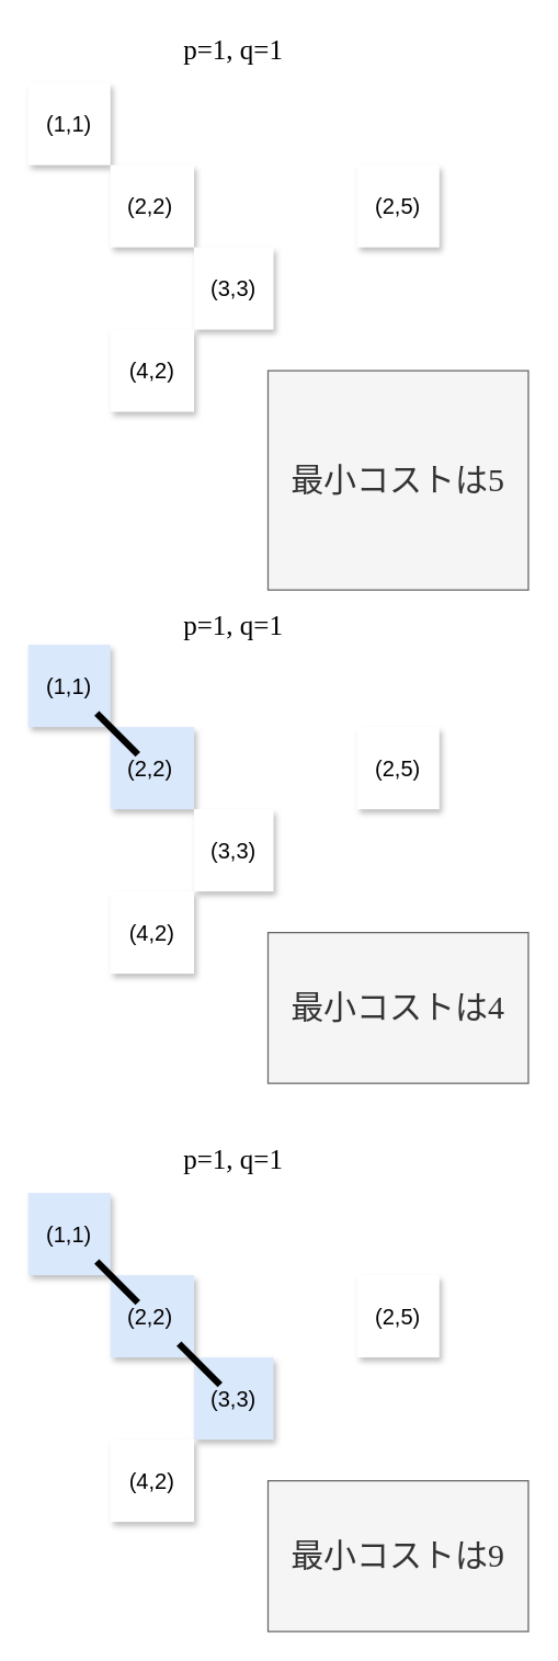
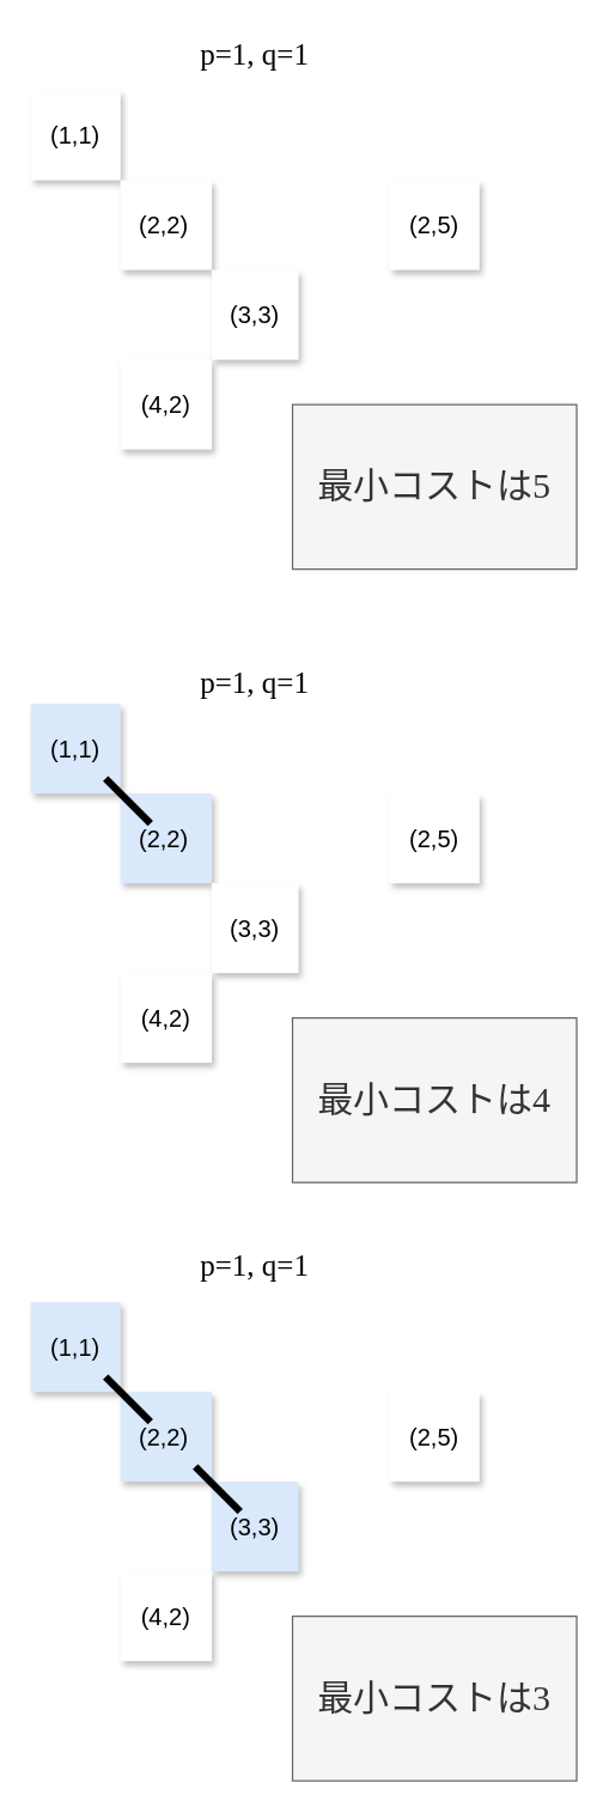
  <mxCell id="0" />
  <mxCell id="1" parent="0" />
  <mxCell id="2" value="(1,1)" style="shape=partialRectangle;html=1;whiteSpace=wrap;connectable=0;top=0;left=0;bottom=0;right=0;overflow=hidden;pointerEvents=1;fontSize=16;strokeWidth=19;backgroundOutline=0;perimeterSpacing=6;shadow=1;noLabel=0;portConstraintRotation=0;allowArrows=1;" vertex="1" parent="1"><mxGeometry x="20" y="60" width="60" height="60" as="geometry"><mxRectangle width="60" height="60" as="alternateBounds" /></mxGeometry></mxCell>
  <mxCell id="3" value="(2,2)&lt;span style=&quot;white-space: pre; font-size: 16px;&quot;&gt;&#09;&lt;/span&gt;" style="shape=partialRectangle;html=1;whiteSpace=wrap;connectable=0;top=0;left=0;bottom=0;right=0;overflow=hidden;pointerEvents=1;fontSize=16;shadow=1;" vertex="1" parent="1"><mxGeometry x="80" y="120" width="61" height="60" as="geometry"><mxRectangle width="61" height="60" as="alternateBounds" /></mxGeometry></mxCell>
  <mxCell id="4" value="(2,5)" style="shape=partialRectangle;html=1;whiteSpace=wrap;connectable=0;top=0;left=0;bottom=0;right=0;overflow=hidden;pointerEvents=1;fontSize=16;shadow=1;" vertex="1" parent="1"><mxGeometry x="260" y="120" width="60" height="60" as="geometry"><mxRectangle width="60" height="60" as="alternateBounds" /></mxGeometry></mxCell>
  <mxCell id="5" value="(3,3)" style="shape=partialRectangle;html=1;whiteSpace=wrap;connectable=0;top=0;left=0;bottom=0;right=0;overflow=hidden;pointerEvents=1;fontSize=16;sketch=0;shadow=1;" vertex="1" parent="1"><mxGeometry x="141" y="180" width="58" height="60" as="geometry"><mxRectangle width="58" height="60" as="alternateBounds" /></mxGeometry></mxCell>
  <mxCell id="6" value="(4,2)" style="shape=partialRectangle;html=1;whiteSpace=wrap;connectable=0;top=0;left=0;bottom=0;right=0;overflow=hidden;pointerEvents=1;fontSize=16;shadow=1;" vertex="1" parent="1"><mxGeometry x="80" y="240" width="61" height="60" as="geometry"><mxRectangle width="61" height="60" as="alternateBounds" /></mxGeometry></mxCell>
- <mxCell id="7" value="最小コストは5" style="text;html=1;align=center;verticalAlign=middle;whiteSpace=wrap;rounded=0;fontSize=24;fontFamily=メイリオ;fontSource=https%3A%2F%2Ffonts.googleapis.com%2Fcss%3Ffamily%3D%25E3%2583%25A1%25E3%2582%25A4%25E3%2583%25AA%25E3%2582%25AA;fillColor=#f5f5f5;fontColor=#333333;strokeColor=#666666;" vertex="1" parent="1"><mxGeometry x="195" y="270" width="190" height="160" as="geometry" /></mxCell>
+ <mxCell id="7" value="最小コストは5" style="text;html=1;align=center;verticalAlign=middle;whiteSpace=wrap;rounded=0;fontSize=24;fontFamily=メイリオ;fontSource=https%3A%2F%2Ffonts.googleapis.com%2Fcss%3Ffamily%3D%25E3%2583%25A1%25E3%2582%25A4%25E3%2583%25AA%25E3%2582%25AA;fillColor=#f5f5f5;fontColor=#333333;strokeColor=#666666;" vertex="1" parent="1"><mxGeometry x="195" y="270" width="190" height="110" as="geometry" /></mxCell>
  <mxCell id="8" value="(1,1)" style="shape=partialRectangle;html=1;whiteSpace=wrap;connectable=0;top=0;left=0;bottom=0;right=0;overflow=hidden;pointerEvents=1;fontSize=16;strokeWidth=19;backgroundOutline=0;perimeterSpacing=6;shadow=1;fillColor=#dae8fc;strokeColor=#6c8ebf;" vertex="1" parent="1"><mxGeometry x="20" y="470" width="60" height="60" as="geometry"><mxRectangle width="60" height="60" as="alternateBounds" /></mxGeometry></mxCell>
  <mxCell id="9" value="(2,2)&lt;span style=&quot;white-space: pre; font-size: 16px;&quot;&gt;&#09;&lt;/span&gt;" style="shape=partialRectangle;html=1;whiteSpace=wrap;connectable=0;top=0;left=0;bottom=0;right=0;overflow=hidden;pointerEvents=1;fontSize=16;shadow=1;fillColor=#dae8fc;strokeColor=#6c8ebf;" vertex="1" parent="1"><mxGeometry x="80" y="530" width="61" height="60" as="geometry"><mxRectangle width="61" height="60" as="alternateBounds" /></mxGeometry></mxCell>
  <mxCell id="10" value="(2,5)" style="shape=partialRectangle;html=1;whiteSpace=wrap;connectable=0;top=0;left=0;bottom=0;right=0;overflow=hidden;pointerEvents=1;fontSize=16;shadow=1;" vertex="1" parent="1"><mxGeometry x="260" y="530" width="60" height="60" as="geometry"><mxRectangle width="60" height="60" as="alternateBounds" /></mxGeometry></mxCell>
  <mxCell id="11" value="(3,3)" style="shape=partialRectangle;html=1;whiteSpace=wrap;connectable=0;top=0;left=0;bottom=0;right=0;overflow=hidden;pointerEvents=1;fontSize=16;sketch=0;shadow=1;" vertex="1" parent="1"><mxGeometry x="141" y="590" width="58" height="60" as="geometry"><mxRectangle width="58" height="60" as="alternateBounds" /></mxGeometry></mxCell>
  <mxCell id="12" value="(4,2)" style="shape=partialRectangle;html=1;whiteSpace=wrap;connectable=0;top=0;left=0;bottom=0;right=0;overflow=hidden;pointerEvents=1;fontSize=16;shadow=1;" vertex="1" parent="1"><mxGeometry x="80" y="650" width="61" height="60" as="geometry"><mxRectangle width="61" height="60" as="alternateBounds" /></mxGeometry></mxCell>
  <mxCell id="13" value="最小コストは4" style="text;html=1;align=center;verticalAlign=middle;whiteSpace=wrap;rounded=0;fontSize=24;fontFamily=メイリオ;fontSource=https%3A%2F%2Ffonts.googleapis.com%2Fcss%3Ffamily%3D%25E3%2583%25A1%25E3%2582%25A4%25E3%2583%25AA%25E3%2582%25AA;fillColor=#f5f5f5;fontColor=#333333;strokeColor=#666666;" vertex="1" parent="1"><mxGeometry x="195" y="680" width="190" height="110" as="geometry" /></mxCell>
  <mxCell id="14" value="" style="endArrow=none;html=1;fontFamily=メイリオ;fontSource=https%3A%2F%2Ffonts.googleapis.com%2Fcss%3Ffamily%3D%25E3%2583%25A1%25E3%2582%25A4%25E3%2583%25AA%25E3%2582%25AA;fontSize=20;exitX=0.167;exitY=0.833;exitDx=0;exitDy=0;exitPerimeter=0;entryX=0.267;entryY=0.333;entryDx=0;entryDy=0;entryPerimeter=0;strokeWidth=5;" edge="1" parent="1"><mxGeometry width="50" height="50" relative="1" as="geometry"><mxPoint x="70" y="520" as="sourcePoint" /><mxPoint x="100" y="550" as="targetPoint" /></mxGeometry></mxCell>
  <mxCell id="15" value="(1,1)" style="shape=partialRectangle;html=1;whiteSpace=wrap;connectable=0;top=0;left=0;bottom=0;right=0;overflow=hidden;pointerEvents=1;fontSize=16;strokeWidth=19;backgroundOutline=0;perimeterSpacing=6;shadow=1;fillColor=#dae8fc;strokeColor=#6c8ebf;" vertex="1" parent="1"><mxGeometry x="20" y="870" width="60" height="60" as="geometry"><mxRectangle width="60" height="60" as="alternateBounds" /></mxGeometry></mxCell>
  <mxCell id="16" value="(2,2)&lt;span style=&quot;white-space: pre; font-size: 16px;&quot;&gt;&#09;&lt;/span&gt;" style="shape=partialRectangle;html=1;whiteSpace=wrap;connectable=0;top=0;left=0;bottom=0;right=0;overflow=hidden;pointerEvents=1;fontSize=16;shadow=1;fillColor=#dae8fc;strokeColor=#6c8ebf;" vertex="1" parent="1"><mxGeometry x="80" y="930" width="61" height="60" as="geometry"><mxRectangle width="61" height="60" as="alternateBounds" /></mxGeometry></mxCell>
  <mxCell id="17" value="(2,5)" style="shape=partialRectangle;html=1;whiteSpace=wrap;connectable=0;top=0;left=0;bottom=0;right=0;overflow=hidden;pointerEvents=1;fontSize=16;shadow=1;" vertex="1" parent="1"><mxGeometry x="260" y="930" width="60" height="60" as="geometry"><mxRectangle width="60" height="60" as="alternateBounds" /></mxGeometry></mxCell>
  <mxCell id="18" value="(3,3)" style="shape=partialRectangle;html=1;whiteSpace=wrap;connectable=0;top=0;left=0;bottom=0;right=0;overflow=hidden;pointerEvents=1;fontSize=16;sketch=0;shadow=1;fillColor=#dae8fc;strokeColor=#6c8ebf;" vertex="1" parent="1"><mxGeometry x="141" y="990" width="58" height="60" as="geometry"><mxRectangle width="58" height="60" as="alternateBounds" /></mxGeometry></mxCell>
  <mxCell id="19" value="(4,2)" style="shape=partialRectangle;html=1;whiteSpace=wrap;connectable=0;top=0;left=0;bottom=0;right=0;overflow=hidden;pointerEvents=1;fontSize=16;shadow=1;" vertex="1" parent="1"><mxGeometry x="80" y="1050" width="61" height="60" as="geometry"><mxRectangle width="61" height="60" as="alternateBounds" /></mxGeometry></mxCell>
- <mxCell id="20" value="最小コストは9" style="text;html=1;align=center;verticalAlign=middle;whiteSpace=wrap;rounded=0;fontSize=24;fontFamily=メイリオ;fontSource=https%3A%2F%2Ffonts.googleapis.com%2Fcss%3Ffamily%3D%25E3%2583%25A1%25E3%2582%25A4%25E3%2583%25AA%25E3%2582%25AA;fillColor=#f5f5f5;fontColor=#333333;strokeColor=#666666;" vertex="1" parent="1"><mxGeometry x="195" y="1080" width="190" height="110" as="geometry" /></mxCell>
+ <mxCell id="20" value="最小コストは3" style="text;html=1;align=center;verticalAlign=middle;whiteSpace=wrap;rounded=0;fontSize=24;fontFamily=メイリオ;fontSource=https%3A%2F%2Ffonts.googleapis.com%2Fcss%3Ffamily%3D%25E3%2583%25A1%25E3%2582%25A4%25E3%2583%25AA%25E3%2582%25AA;fillColor=#f5f5f5;fontColor=#333333;strokeColor=#666666;" vertex="1" parent="1"><mxGeometry x="195" y="1080" width="190" height="110" as="geometry" /></mxCell>
  <mxCell id="21" value="" style="endArrow=none;html=1;fontFamily=メイリオ;fontSource=https%3A%2F%2Ffonts.googleapis.com%2Fcss%3Ffamily%3D%25E3%2583%25A1%25E3%2582%25A4%25E3%2583%25AA%25E3%2582%25AA;fontSize=20;exitX=0.167;exitY=0.833;exitDx=0;exitDy=0;exitPerimeter=0;entryX=0.267;entryY=0.333;entryDx=0;entryDy=0;entryPerimeter=0;strokeWidth=5;" edge="1" parent="1"><mxGeometry width="50" height="50" relative="1" as="geometry"><mxPoint x="70" y="920" as="sourcePoint" /><mxPoint x="100" y="950" as="targetPoint" /></mxGeometry></mxCell>
  <mxCell id="22" value="" style="endArrow=none;html=1;fontFamily=メイリオ;fontSource=https%3A%2F%2Ffonts.googleapis.com%2Fcss%3Ffamily%3D%25E3%2583%25A1%25E3%2582%25A4%25E3%2583%25AA%25E3%2582%25AA;fontSize=20;exitX=0.167;exitY=0.833;exitDx=0;exitDy=0;exitPerimeter=0;strokeWidth=5;" edge="1" parent="1"><mxGeometry width="50" height="50" relative="1" as="geometry"><mxPoint x="130" y="980" as="sourcePoint" /><mxPoint x="160" y="1010" as="targetPoint" /></mxGeometry></mxCell>
  <mxCell id="23" value="p=1, q=1" style="text;html=1;strokeColor=none;fillColor=none;align=center;verticalAlign=middle;whiteSpace=wrap;rounded=0;fontSize=20;fontFamily=メイリオ;fontSource=https%3A%2F%2Ffonts.googleapis.com%2Fcss%3Ffamily%3D%25E3%2583%25A1%25E3%2582%25A4%25E3%2583%25AA%25E3%2582%25AA;" vertex="1" parent="1"><mxGeometry x="85" y="20" width="170" height="30" as="geometry" /></mxCell>
  <mxCell id="24" value="p=1, q=1" style="text;html=1;strokeColor=none;fillColor=none;align=center;verticalAlign=middle;whiteSpace=wrap;rounded=0;fontSize=20;fontFamily=メイリオ;fontSource=https%3A%2F%2Ffonts.googleapis.com%2Fcss%3Ffamily%3D%25E3%2583%25A1%25E3%2582%25A4%25E3%2583%25AA%25E3%2582%25AA;" vertex="1" parent="1"><mxGeometry x="85" y="440" width="170" height="30" as="geometry" /></mxCell>
  <mxCell id="25" value="p=1, q=1" style="text;html=1;strokeColor=none;fillColor=none;align=center;verticalAlign=middle;whiteSpace=wrap;rounded=0;fontSize=20;fontFamily=メイリオ;fontSource=https%3A%2F%2Ffonts.googleapis.com%2Fcss%3Ffamily%3D%25E3%2583%25A1%25E3%2582%25A4%25E3%2583%25AA%25E3%2582%25AA;" vertex="1" parent="1"><mxGeometry x="85" y="830" width="170" height="30" as="geometry" /></mxCell>
